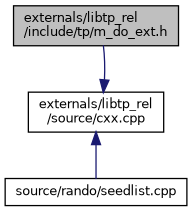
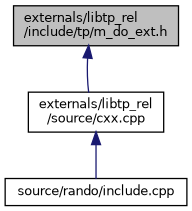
  digraph {
    node [color=black fillcolor=white fontname=Helvetica fontsize=10 shape=record style=filled]
    edge [color=midnightblue dir=back fontname=Helvetica fontsize=10 labelfontname=Helvetica labelfontsize=10 style=solid]
    n1 [fillcolor=grey75 fontcolor=black height=0.2 label="externals/libtp_rel\l/include/tp/m_do_ext.h" width=0.4]
    n2 [height=0.2 label="externals/libtp_rel\l/source/cxx.cpp" width=0.4]
-   n3 [height=0.2 label="source/rando/seedlist.cpp" width=0.4]
-   n2 -> n1
+   n3 [height=0.2 label="source/rando/include.cpp" width=0.4]
+   n1 -> n2
    n2 -> n3
  }
